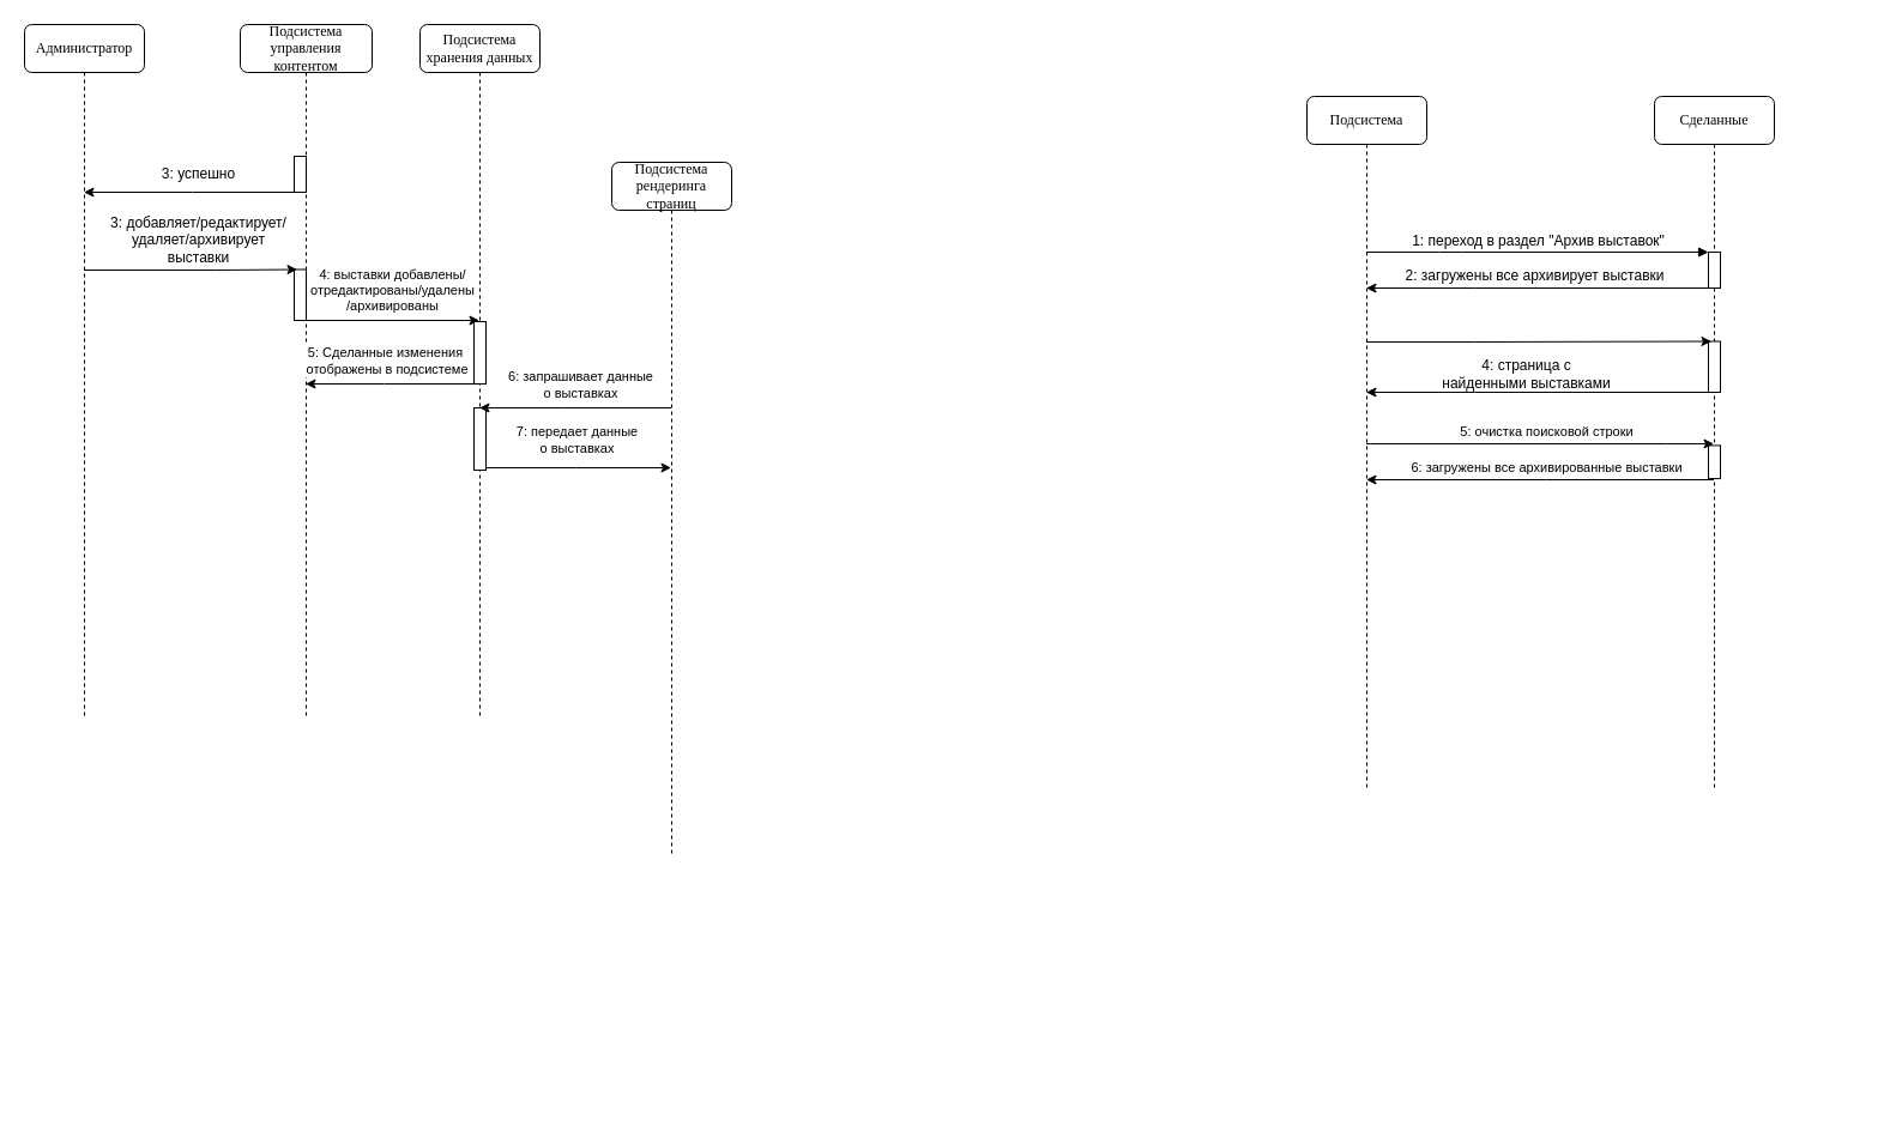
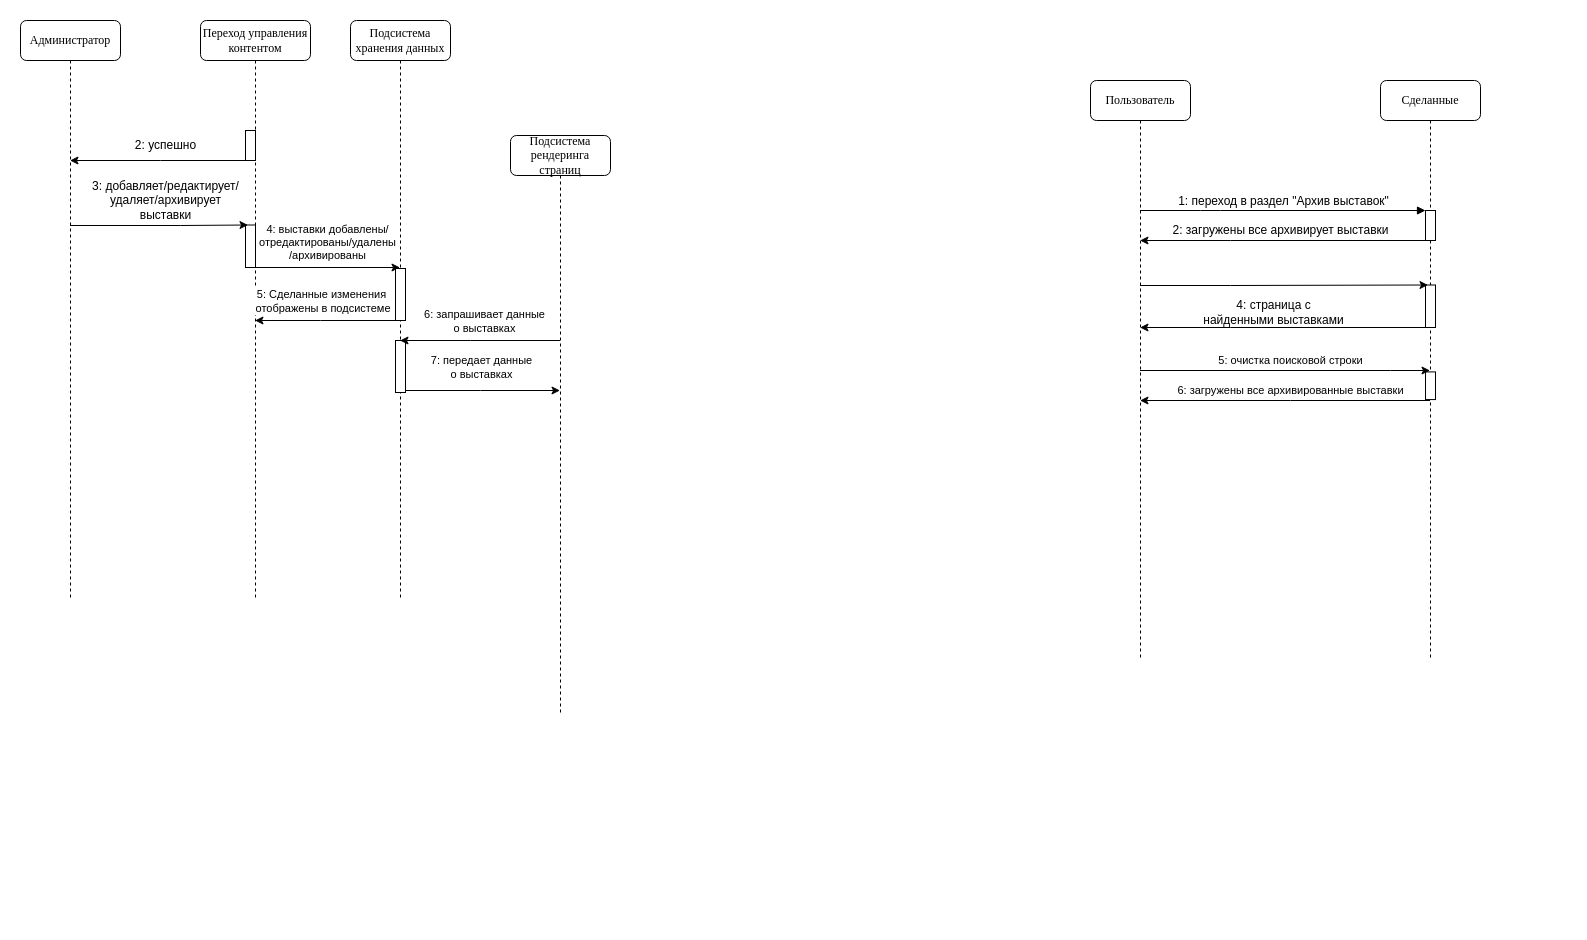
  <mxCell id="0" />
  <mxCell id="1" parent="0" />
  <mxCell id="2" style="edgeStyle=orthogonalEdgeStyle;rounded=0;orthogonalLoop=1;jettySize=auto;html=1;entryX=1;entryY=0.5;entryDx=0;entryDy=0;" parent="1" edge="1"><mxGeometry relative="1" as="geometry"><Array as="points"><mxPoint x="1565" y="918" /><mxPoint x="1565" y="815" /></Array><mxPoint x="1435" y="815" as="targetPoint" /></mxGeometry></mxCell>
  <mxCell id="3" value="[Переход]" style="edgeLabel;html=1;align=center;verticalAlign=middle;resizable=0;points=[];" parent="2" vertex="1" connectable="0"><mxGeometry x="-0.096" y="4" relative="1" as="geometry"><mxPoint x="29" y="-24" as="offset" /></mxGeometry></mxCell>
- <mxCell id="4" value="Подсистема управления контентом" style="shape=umlLifeline;perimeter=lifelinePerimeter;whiteSpace=wrap;html=1;container=1;collapsible=0;recursiveResize=0;outlineConnect=0;rounded=1;shadow=0;comic=0;labelBackgroundColor=none;strokeWidth=1;fontFamily=Verdana;fontSize=12;align=center;" vertex="1" parent="1"><mxGeometry x="200" y="20" width="110" height="580" as="geometry" /></mxCell>
+ <mxCell id="4" value="Переход управления контентом" style="shape=umlLifeline;perimeter=lifelinePerimeter;whiteSpace=wrap;html=1;container=1;collapsible=0;recursiveResize=0;outlineConnect=0;rounded=1;shadow=0;comic=0;labelBackgroundColor=none;strokeWidth=1;fontFamily=Verdana;fontSize=12;align=center;" vertex="1" parent="1"><mxGeometry x="200" y="20" width="110" height="580" as="geometry" /></mxCell>
  <mxCell id="5" value="" style="html=1;points=[];perimeter=orthogonalPerimeter;rounded=0;shadow=0;comic=0;labelBackgroundColor=none;strokeWidth=1;fontFamily=Verdana;fontSize=12;align=center;" vertex="1" parent="4"><mxGeometry x="45" y="110" width="10" height="30" as="geometry" /></mxCell>
  <mxCell id="6" value="" style="rounded=0;whiteSpace=wrap;html=1;rotation=90;" vertex="1" parent="4"><mxGeometry x="28.75" y="220.75" width="42.5" height="10" as="geometry" /></mxCell>
  <mxCell id="7" value="Администратор" style="shape=umlLifeline;perimeter=lifelinePerimeter;whiteSpace=wrap;html=1;container=1;collapsible=0;recursiveResize=0;outlineConnect=0;rounded=1;shadow=0;comic=0;labelBackgroundColor=none;strokeWidth=1;fontFamily=Verdana;fontSize=12;align=center;" vertex="1" parent="1"><mxGeometry x="20" y="20" width="100" height="580" as="geometry" /></mxCell>
  <mxCell id="8" style="edgeStyle=orthogonalEdgeStyle;rounded=0;orthogonalLoop=1;jettySize=auto;html=1;" edge="1" parent="1" source="5" target="7"><mxGeometry relative="1" as="geometry"><Array as="points"><mxPoint x="160" y="160" /><mxPoint x="160" y="160" /></Array></mxGeometry></mxCell>
- <mxCell id="9" value="3: успешно" style="text;html=1;align=center;verticalAlign=middle;resizable=0;points=[];autosize=1;strokeColor=none;fillColor=none;" vertex="1" parent="1"><mxGeometry x="125" y="130" width="80" height="30" as="geometry" /></mxCell>
+ <mxCell id="9" value="2: успешно" style="text;html=1;align=center;verticalAlign=middle;resizable=0;points=[];autosize=1;strokeColor=none;fillColor=none;" vertex="1" parent="1"><mxGeometry x="125" y="130" width="80" height="30" as="geometry" /></mxCell>
  <mxCell id="10" value="" style="endArrow=classic;html=1;rounded=0;entryX=0;entryY=0.75;entryDx=0;entryDy=0;" edge="1" parent="1" source="7" target="6"><mxGeometry width="50" height="50" relative="1" as="geometry"><mxPoint x="109.81" y="211" as="sourcePoint" /><mxPoint x="249.5" y="211" as="targetPoint" /><Array as="points"><mxPoint x="180" y="225" /></Array></mxGeometry></mxCell>
  <mxCell id="11" style="edgeStyle=none;rounded=0;orthogonalLoop=1;jettySize=auto;html=1;exitX=1;exitY=1;exitDx=0;exitDy=0;" edge="1" parent="1" source="6" target="13"><mxGeometry relative="1" as="geometry"><Array as="points" /></mxGeometry></mxCell>
  <mxCell id="12" value="4: выставки добавлены/&lt;br&gt;отредактированы/удалены&lt;br&gt;/архивированы" style="edgeLabel;html=1;align=center;verticalAlign=middle;resizable=0;points=[];" vertex="1" connectable="0" parent="11"><mxGeometry x="0.171" y="1" relative="1" as="geometry"><mxPoint x="-9" y="-25" as="offset" /></mxGeometry></mxCell>
  <mxCell id="13" value="Подсистема хранения данных" style="shape=umlLifeline;perimeter=lifelinePerimeter;whiteSpace=wrap;html=1;container=1;collapsible=0;recursiveResize=0;outlineConnect=0;rounded=1;shadow=0;comic=0;labelBackgroundColor=none;strokeWidth=1;fontFamily=Verdana;fontSize=12;align=center;" vertex="1" parent="1"><mxGeometry x="350" y="20" width="100" height="580" as="geometry" /></mxCell>
  <mxCell id="14" value="" style="html=1;points=[];perimeter=orthogonalPerimeter;rounded=0;shadow=0;comic=0;labelBackgroundColor=none;strokeWidth=1;fontFamily=Verdana;fontSize=12;align=center;" vertex="1" parent="13"><mxGeometry x="45" y="248" width="10" height="52" as="geometry" /></mxCell>
  <mxCell id="15" value="" style="html=1;points=[];perimeter=orthogonalPerimeter;rounded=0;shadow=0;comic=0;labelBackgroundColor=none;strokeWidth=1;fontFamily=Verdana;fontSize=12;align=center;" vertex="1" parent="13"><mxGeometry x="45" y="320" width="10" height="52" as="geometry" /></mxCell>
  <mxCell id="16" style="edgeStyle=none;rounded=0;orthogonalLoop=1;jettySize=auto;html=1;" edge="1" parent="1" source="18" target="13"><mxGeometry relative="1" as="geometry"><Array as="points"><mxPoint x="470" y="340" /></Array></mxGeometry></mxCell>
  <mxCell id="17" value="6: запрашивает данные &lt;br&gt;о выставках" style="edgeLabel;html=1;align=center;verticalAlign=middle;resizable=0;points=[];" vertex="1" connectable="0" parent="16"><mxGeometry x="0.417" y="2" relative="1" as="geometry"><mxPoint x="37" y="-22" as="offset" /></mxGeometry></mxCell>
  <mxCell id="18" value="Подсистема рендеринга страниц" style="shape=umlLifeline;perimeter=lifelinePerimeter;whiteSpace=wrap;html=1;container=1;collapsible=0;recursiveResize=0;outlineConnect=0;rounded=1;shadow=0;comic=0;labelBackgroundColor=none;strokeWidth=1;fontFamily=Verdana;fontSize=12;align=center;" vertex="1" parent="1"><mxGeometry x="510" y="135" width="100" height="580" as="geometry" /></mxCell>
  <mxCell id="19" style="edgeStyle=none;rounded=0;orthogonalLoop=1;jettySize=auto;html=1;" edge="1" parent="1" source="14" target="4"><mxGeometry relative="1" as="geometry"><Array as="points"><mxPoint x="320" y="320" /></Array></mxGeometry></mxCell>
  <mxCell id="20" value="5: Сделанные изменения&lt;br&gt;&amp;nbsp;отображены в подсистеме" style="edgeLabel;html=1;align=center;verticalAlign=middle;resizable=0;points=[];" vertex="1" connectable="0" parent="19"><mxGeometry x="-0.109" y="3" relative="1" as="geometry"><mxPoint x="-12" y="-23" as="offset" /></mxGeometry></mxCell>
  <mxCell id="21" style="edgeStyle=none;rounded=0;orthogonalLoop=1;jettySize=auto;html=1;" edge="1" parent="1" source="15" target="18"><mxGeometry relative="1" as="geometry"><Array as="points"><mxPoint x="480" y="390" /></Array></mxGeometry></mxCell>
  <mxCell id="22" value="7: передает данные &lt;br&gt;о выставках" style="edgeLabel;html=1;align=center;verticalAlign=middle;resizable=0;points=[];" vertex="1" connectable="0" parent="21"><mxGeometry x="-0.333" y="4" relative="1" as="geometry"><mxPoint x="23" y="-20" as="offset" /></mxGeometry></mxCell>
  <mxCell id="23" value="3: добавляет/редактирует/&lt;br&gt;удаляет/архивирует&lt;br&gt;выставки" style="text;html=1;align=center;verticalAlign=middle;resizable=0;points=[];autosize=1;strokeColor=none;fillColor=none;" vertex="1" parent="1"><mxGeometry x="80" y="170" width="170" height="60" as="geometry" /></mxCell>
  <mxCell id="24" value="Сделанные" style="shape=umlLifeline;perimeter=lifelinePerimeter;whiteSpace=wrap;html=1;container=1;collapsible=0;recursiveResize=0;outlineConnect=0;rounded=1;shadow=0;comic=0;labelBackgroundColor=none;strokeWidth=1;fontFamily=Verdana;fontSize=12;align=center;" vertex="1" parent="1"><mxGeometry x="1380" y="80" width="100" height="580" as="geometry" /></mxCell>
  <mxCell id="25" value="" style="html=1;points=[];perimeter=orthogonalPerimeter;rounded=0;shadow=0;comic=0;labelBackgroundColor=none;strokeWidth=1;fontFamily=Verdana;fontSize=12;align=center;" vertex="1" parent="24"><mxGeometry x="45" y="130" width="10" height="30" as="geometry" /></mxCell>
  <mxCell id="26" value="" style="rounded=0;whiteSpace=wrap;html=1;rotation=90;" vertex="1" parent="24"><mxGeometry x="28.75" y="220.75" width="42.5" height="10" as="geometry" /></mxCell>
  <mxCell id="27" value="" style="rounded=0;whiteSpace=wrap;html=1;rotation=90;" vertex="1" parent="24"><mxGeometry x="36.18" y="300.24" width="27.66" height="10" as="geometry" /></mxCell>
- <mxCell id="28" value="Подсистема" style="shape=umlLifeline;perimeter=lifelinePerimeter;whiteSpace=wrap;html=1;container=1;collapsible=0;recursiveResize=0;outlineConnect=0;rounded=1;shadow=0;comic=0;labelBackgroundColor=none;strokeWidth=1;fontFamily=Verdana;fontSize=12;align=center;" vertex="1" parent="1"><mxGeometry x="1090" y="80" width="100" height="580" as="geometry" /></mxCell>
+ <mxCell id="28" value="Пользователь" style="shape=umlLifeline;perimeter=lifelinePerimeter;whiteSpace=wrap;html=1;container=1;collapsible=0;recursiveResize=0;outlineConnect=0;rounded=1;shadow=0;comic=0;labelBackgroundColor=none;strokeWidth=1;fontFamily=Verdana;fontSize=12;align=center;" vertex="1" parent="1"><mxGeometry x="1090" y="80" width="100" height="580" as="geometry" /></mxCell>
  <mxCell id="29" value="&lt;font face=&quot;Helvetica&quot; style=&quot;font-size: 12px;&quot;&gt;1: переход в раздел &quot;Архив выставок&quot;&lt;/font&gt;" style="html=1;verticalAlign=bottom;endArrow=block;entryX=0;entryY=0;labelBackgroundColor=none;fontFamily=Verdana;fontSize=12;edgeStyle=elbowEdgeStyle;elbow=vertical;" edge="1" parent="1" source="28" target="25"><mxGeometry relative="1" as="geometry"><mxPoint x="1165" y="210" as="sourcePoint" /><Array as="points"><mxPoint x="1210" y="210" /><mxPoint x="1220" y="180" /><mxPoint x="1220" y="195" /></Array></mxGeometry></mxCell>
  <mxCell id="30" style="edgeStyle=orthogonalEdgeStyle;rounded=0;orthogonalLoop=1;jettySize=auto;html=1;" edge="1" parent="1" source="25" target="28"><mxGeometry relative="1" as="geometry"><Array as="points"><mxPoint x="1230" y="240" /><mxPoint x="1230" y="240" /></Array></mxGeometry></mxCell>
  <mxCell id="31" value="2: загружены все архивирует выставки" style="text;html=1;align=center;verticalAlign=middle;resizable=0;points=[];autosize=1;strokeColor=none;fillColor=none;" vertex="1" parent="1"><mxGeometry x="1145" y="215" width="270" height="30" as="geometry" /></mxCell>
  <mxCell id="32" value="" style="endArrow=classic;html=1;rounded=0;entryX=0;entryY=0.75;entryDx=0;entryDy=0;" edge="1" parent="1" source="28" target="26"><mxGeometry width="50" height="50" relative="1" as="geometry"><mxPoint x="1159.81" y="271" as="sourcePoint" /><mxPoint x="1299.5" y="271" as="targetPoint" /><Array as="points"><mxPoint x="1230" y="285" /></Array></mxGeometry></mxCell>
  <mxCell id="33" style="edgeStyle=none;rounded=0;orthogonalLoop=1;jettySize=auto;html=1;fontFamily=Helvetica;fontSize=12;exitX=1;exitY=1;exitDx=0;exitDy=0;" edge="1" parent="1" source="26" target="28"><mxGeometry relative="1" as="geometry"><Array as="points"><mxPoint x="1230" y="327" /></Array></mxGeometry></mxCell>
  <mxCell id="34" value="4: страница с &lt;br&gt;найденными выставками" style="edgeLabel;html=1;align=center;verticalAlign=middle;resizable=0;points=[];fontSize=12;fontFamily=Helvetica;" vertex="1" connectable="0" parent="33"><mxGeometry x="0.12" y="3" relative="1" as="geometry"><mxPoint x="7" y="-19" as="offset" /></mxGeometry></mxCell>
  <mxCell id="35" value="5: очистка поисковой строки" style="endArrow=classic;html=1;rounded=0;" edge="1" parent="1" source="28" target="24"><mxGeometry x="0.037" y="10" width="50" height="50" relative="1" as="geometry"><mxPoint x="1210" y="420" as="sourcePoint" /><mxPoint x="1260" y="370" as="targetPoint" /><Array as="points"><mxPoint x="1390" y="370" /></Array><mxPoint as="offset" /></mxGeometry></mxCell>
  <mxCell id="36" value="6: загружены все архивированные выставки" style="endArrow=classic;html=1;rounded=0;" edge="1" parent="1" source="24" target="28"><mxGeometry x="-0.037" y="-10" width="50" height="50" relative="1" as="geometry"><mxPoint x="1300" y="340" as="sourcePoint" /><mxPoint x="1350" y="290" as="targetPoint" /><Array as="points"><mxPoint x="1290" y="400" /></Array><mxPoint as="offset" /></mxGeometry></mxCell>
